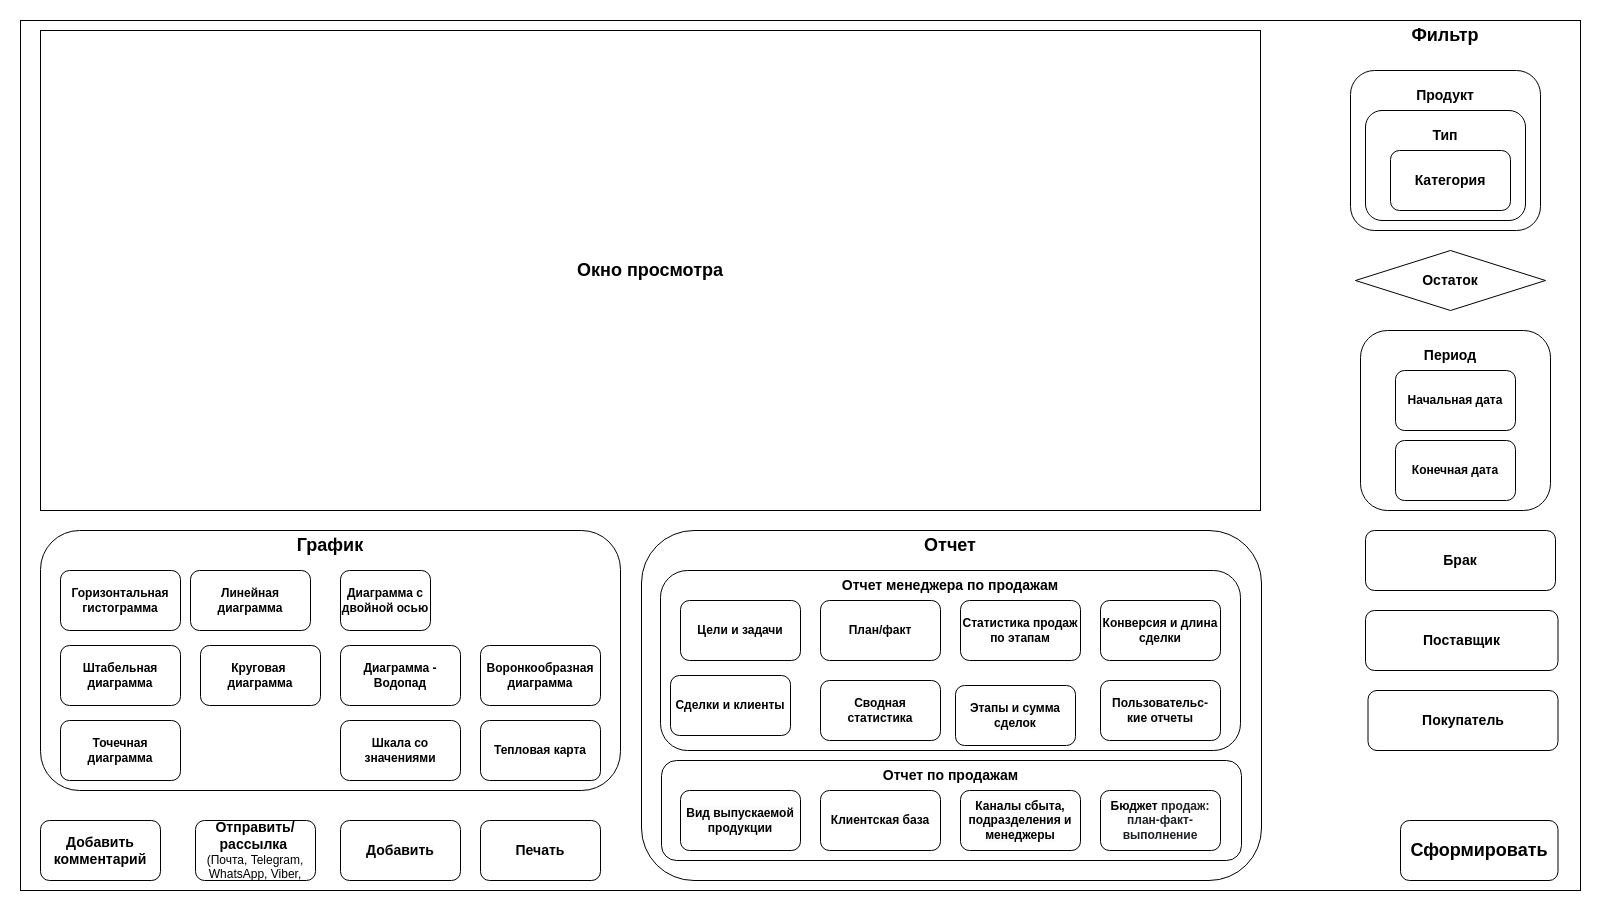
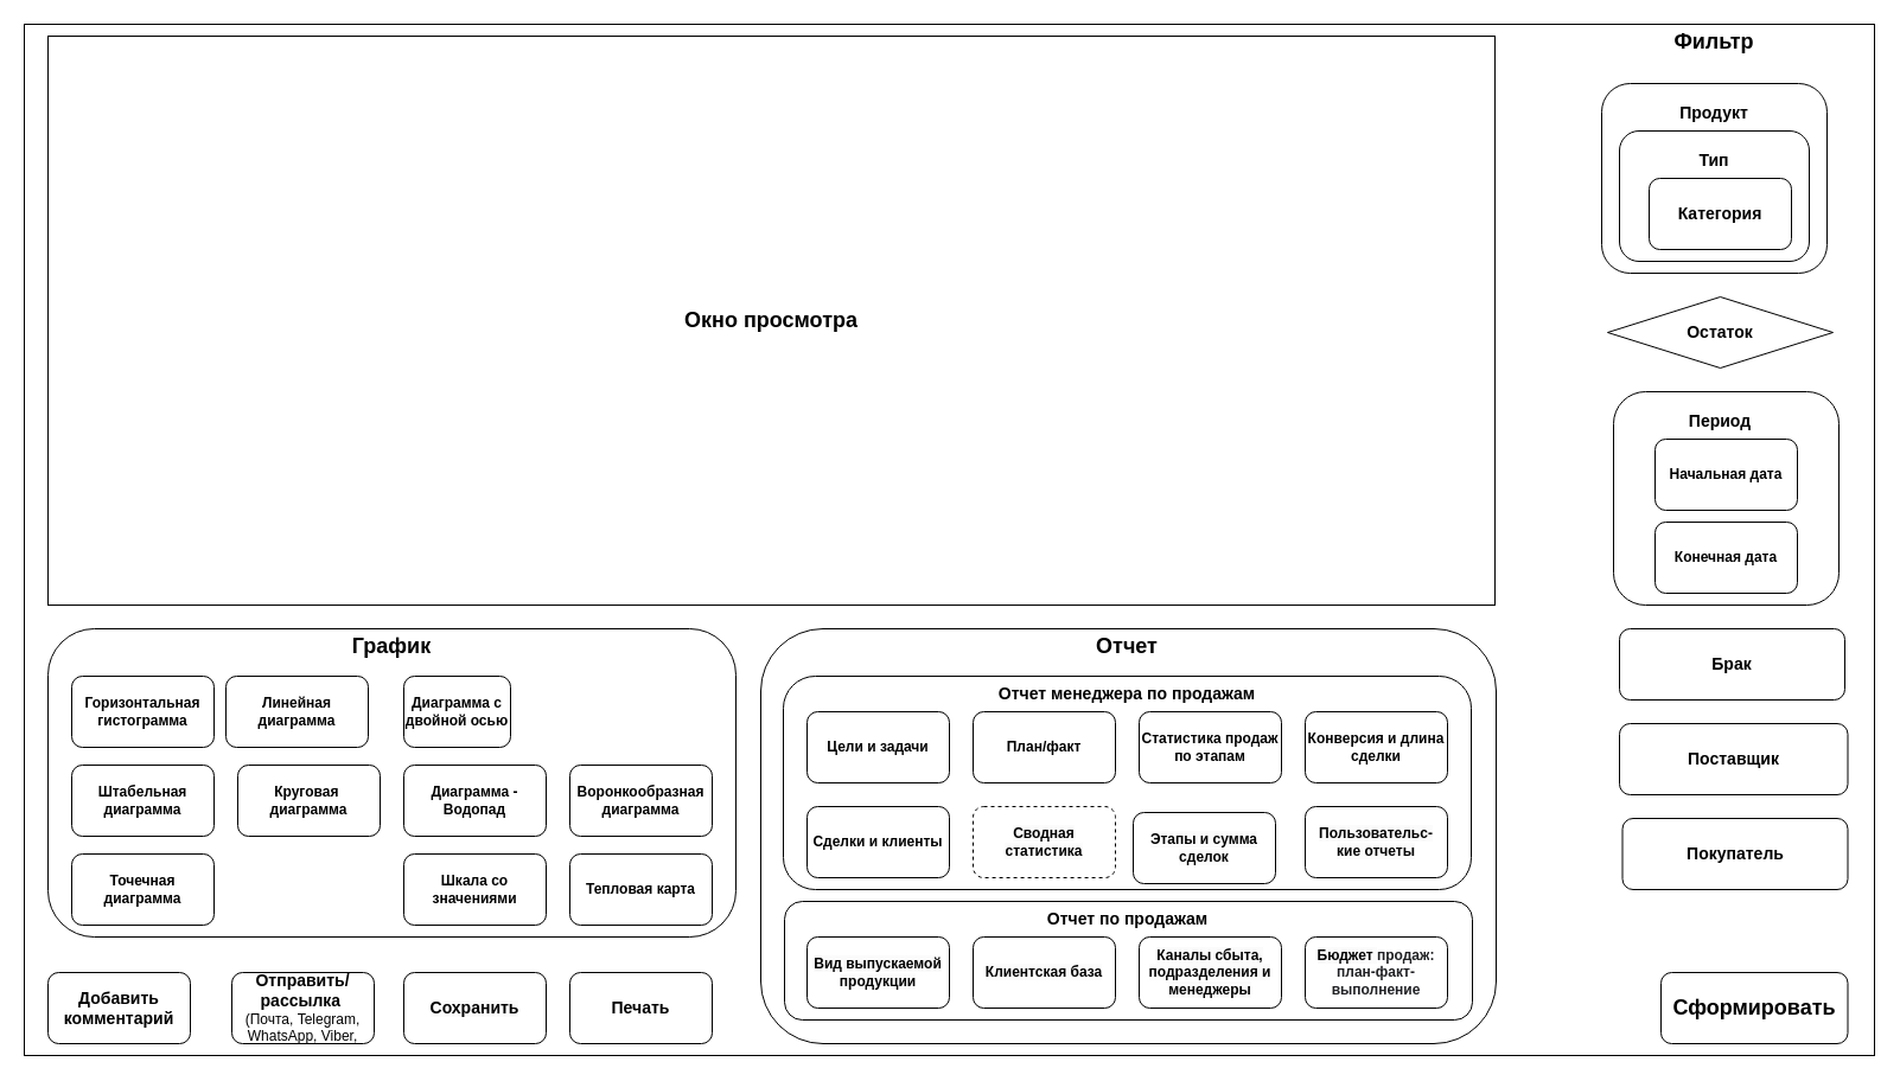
  <mxCell id="0" />
  <mxCell id="1" parent="0" />
  <mxCell id="2" value="" style="rounded=0;whiteSpace=wrap;html=1;" parent="1" vertex="1"><mxGeometry y="20" width="1560" height="870" as="geometry" x="20" /></mxCell>
- <mxCell id="3" value="&lt;b style=&quot;border-color: var(--border-color); color: rgb(0, 0, 0); font-family: Helvetica; font-style: normal; font-variant-ligatures: normal; font-variant-caps: normal; letter-spacing: normal; orphans: 2; text-align: center; text-indent: 0px; text-transform: none; widows: 2; word-spacing: 0px; -webkit-text-stroke-width: 0px; background-color: rgb(251, 251, 251); text-decoration-thickness: initial; text-decoration-style: initial; text-decoration-color: initial;&quot;&gt;&lt;font style=&quot;font-size: 14px;&quot;&gt;Добавить&lt;/font&gt;&lt;/b&gt;" style="rounded=1;whiteSpace=wrap;html=1;" parent="1" vertex="1"><mxGeometry x="340" y="820" width="120" height="60" as="geometry" /></mxCell>
+ <mxCell id="3" value="&lt;b style=&quot;border-color: var(--border-color); color: rgb(0, 0, 0); font-family: Helvetica; font-style: normal; font-variant-ligatures: normal; font-variant-caps: normal; letter-spacing: normal; orphans: 2; text-align: center; text-indent: 0px; text-transform: none; widows: 2; word-spacing: 0px; -webkit-text-stroke-width: 0px; background-color: rgb(251, 251, 251); text-decoration-thickness: initial; text-decoration-style: initial; text-decoration-color: initial;&quot;&gt;&lt;font style=&quot;font-size: 14px;&quot;&gt;Сохранить&lt;/font&gt;&lt;/b&gt;" style="rounded=1;whiteSpace=wrap;html=1;" parent="1" vertex="1"><mxGeometry x="340" y="820" width="120" height="60" as="geometry" /></mxCell>
  <mxCell id="4" value="&lt;b style=&quot;border-color: var(--border-color);&quot;&gt;&lt;font style=&quot;font-size: 14px;&quot;&gt;Печать&lt;/font&gt;&lt;/b&gt;" style="rounded=1;whiteSpace=wrap;html=1;" parent="1" vertex="1"><mxGeometry x="480" y="820" width="120" height="60" as="geometry" /></mxCell>
  <mxCell id="5" value="&lt;b style=&quot;border-color: var(--border-color);&quot;&gt;&lt;font style=&quot;font-size: 14px;&quot;&gt;Добавить комментарий&lt;/font&gt;&lt;/b&gt;" style="rounded=1;whiteSpace=wrap;html=1;" parent="1" vertex="1"><mxGeometry x="40" y="820" width="120" height="60" as="geometry" /></mxCell>
  <mxCell id="6" value="&lt;b style=&quot;border-color: var(--border-color);&quot;&gt;&lt;font style=&quot;font-size: 14px;&quot;&gt;Отправить/рассылка&lt;/font&gt;&lt;/b&gt;&amp;nbsp;&lt;br style=&quot;border-color: var(--border-color);&quot;&gt;(Почта, Telegram, WhatsApp, Viber," style="rounded=1;whiteSpace=wrap;html=1;" parent="1" vertex="1"><mxGeometry x="195" y="820" width="120" height="60" as="geometry" /></mxCell>
  <mxCell id="7" value="&lt;font style=&quot;font-size: 18px;&quot;&gt;&lt;b&gt;Окно просмотра&lt;/b&gt;&lt;/font&gt;" style="rounded=0;whiteSpace=wrap;html=1;" parent="1" vertex="1"><mxGeometry x="40" y="30" width="1220" height="480" as="geometry" /></mxCell>
  <mxCell id="8" style="edgeStyle=orthogonalEdgeStyle;rounded=0;orthogonalLoop=1;jettySize=auto;html=1;exitX=0.5;exitY=1;exitDx=0;exitDy=0;" parent="1" edge="1"><mxGeometry relative="1" as="geometry"><mxPoint x="330" y="830" as="sourcePoint" /><mxPoint x="330" y="830" as="targetPoint" /></mxGeometry></mxCell>
  <mxCell id="9" value="&lt;font style=&quot;font-size: 18px;&quot;&gt;&lt;b&gt;Фильтр&lt;/b&gt;&lt;/font&gt;" style="text;html=1;strokeColor=none;fillColor=none;align=center;verticalAlign=middle;whiteSpace=wrap;rounded=0;" parent="1" vertex="1"><mxGeometry x="1415" y="20" width="60" height="30" as="geometry" /></mxCell>
  <mxCell id="10" value="&lt;font style=&quot;font-size: 18px;&quot;&gt;&lt;b style=&quot;&quot;&gt;Сформировать&lt;/b&gt;&lt;/font&gt;" style="rounded=1;whiteSpace=wrap;html=1;" parent="1" vertex="1"><mxGeometry x="1400" y="820" width="157.5" height="60" as="geometry" /></mxCell>
  <mxCell id="11" value="" style="rounded=1;whiteSpace=wrap;html=1;" parent="1" vertex="1"><mxGeometry x="1350" y="70" width="190" height="160" as="geometry" /></mxCell>
  <mxCell id="12" value="" style="rounded=1;whiteSpace=wrap;html=1;" parent="1" vertex="1"><mxGeometry x="1365" y="110" width="160" height="110" as="geometry" /></mxCell>
  <mxCell id="13" value="&lt;font style=&quot;font-size: 14px;&quot;&gt;&lt;b&gt;Продукт&lt;/b&gt;&lt;/font&gt;" style="text;html=1;strokeColor=none;fillColor=none;align=center;verticalAlign=middle;whiteSpace=wrap;rounded=0;" parent="1" vertex="1"><mxGeometry x="1415" y="80" width="60" height="30" as="geometry" /></mxCell>
  <mxCell id="14" value="&lt;font style=&quot;font-size: 14px;&quot;&gt;&lt;b&gt;Тип&lt;/b&gt;&lt;/font&gt;" style="text;html=1;strokeColor=none;fillColor=none;align=center;verticalAlign=middle;whiteSpace=wrap;rounded=0;" parent="1" vertex="1"><mxGeometry x="1415" y="120" width="60" height="30" as="geometry" /></mxCell>
  <mxCell id="15" value="&lt;font style=&quot;font-size: 14px;&quot;&gt;&lt;b&gt;Категория&lt;/b&gt;&lt;/font&gt;" style="rounded=1;whiteSpace=wrap;html=1;" parent="1" vertex="1"><mxGeometry x="1390" y="150" width="120" height="60" as="geometry" /></mxCell>
  <mxCell id="16" value="&lt;font style=&quot;font-size: 14px;&quot;&gt;&lt;b&gt;Остаток&lt;/b&gt;&lt;/font&gt;" style="rhombus;whiteSpace=wrap;html=1;" parent="1" vertex="1"><mxGeometry x="1355" y="250" width="190" height="60" as="geometry" /></mxCell>
  <mxCell id="17" value="" style="rounded=1;whiteSpace=wrap;html=1;" parent="1" vertex="1"><mxGeometry x="1360" y="330" width="190" height="180" as="geometry" /></mxCell>
  <mxCell id="18" value="&lt;font style=&quot;font-size: 14px;&quot;&gt;&lt;b&gt;Период&lt;/b&gt;&lt;/font&gt;" style="text;html=1;strokeColor=none;fillColor=none;align=center;verticalAlign=middle;whiteSpace=wrap;rounded=0;" parent="1" vertex="1"><mxGeometry x="1420" y="340" width="60" height="30" as="geometry" /></mxCell>
  <mxCell id="19" value="&lt;b&gt;Начальная дата&lt;/b&gt;" style="rounded=1;whiteSpace=wrap;html=1;" parent="1" vertex="1"><mxGeometry x="1395" y="370" width="120" height="60" as="geometry" /></mxCell>
  <mxCell id="20" value="&lt;b&gt;Конечная дата&lt;/b&gt;" style="rounded=1;whiteSpace=wrap;html=1;" parent="1" vertex="1"><mxGeometry x="1395" y="440" width="120" height="60" as="geometry" /></mxCell>
  <mxCell id="21" value="&lt;b&gt;&lt;font style=&quot;font-size: 14px;&quot;&gt;Брак&lt;/font&gt;&lt;/b&gt;" style="rounded=1;whiteSpace=wrap;html=1;" parent="1" vertex="1"><mxGeometry x="1365" y="530" width="190" height="60" as="geometry" /></mxCell>
  <mxCell id="22" value="&lt;font style=&quot;font-size: 14px;&quot;&gt;&lt;b&gt;Поставщик&lt;/b&gt;&lt;/font&gt;" style="rounded=1;whiteSpace=wrap;html=1;" parent="1" vertex="1"><mxGeometry x="1365" y="610" width="192.5" height="60" as="geometry" /></mxCell>
  <mxCell id="23" value="&lt;b&gt;&lt;font style=&quot;font-size: 14px;&quot;&gt;Покупатель&lt;/font&gt;&lt;/b&gt;" style="rounded=1;whiteSpace=wrap;html=1;" parent="1" vertex="1"><mxGeometry x="1367.5" y="690" width="190" height="60" as="geometry" /></mxCell>
  <mxCell id="24" value="" style="rounded=1;whiteSpace=wrap;html=1;" vertex="1" parent="1"><mxGeometry x="40" y="530" width="580" height="260" as="geometry" /></mxCell>
  <mxCell id="25" value="&lt;font style=&quot;font-size: 18px;&quot;&gt;&lt;b style=&quot;&quot;&gt;График&lt;/b&gt;&lt;/font&gt;" style="text;html=1;strokeColor=none;fillColor=none;align=center;verticalAlign=middle;whiteSpace=wrap;rounded=0;" vertex="1" parent="1"><mxGeometry x="225" y="530" width="210" height="30" as="geometry" /></mxCell>
  <mxCell id="26" value="&lt;b&gt;Линейная диаграмма&lt;/b&gt;" style="rounded=1;whiteSpace=wrap;html=1;" vertex="1" parent="1"><mxGeometry x="190" y="570" width="120" height="60" as="geometry" /></mxCell>
  <mxCell id="27" value="&lt;b&gt;Диаграмма с двойной осью&lt;/b&gt;" style="rounded=1;whiteSpace=wrap;html=1;" vertex="1" parent="1"><mxGeometry x="340" y="570" width="90" height="60" as="geometry" /></mxCell>
  <mxCell id="28" value="&lt;b&gt;Штабельная диаграмма&lt;/b&gt;" style="rounded=1;whiteSpace=wrap;html=1;" vertex="1" parent="1"><mxGeometry x="60" y="645" width="120" height="60" as="geometry" /></mxCell>
  <mxCell id="29" value="&lt;b&gt;Круговая&amp;nbsp; диаграмма&lt;/b&gt;" style="rounded=1;whiteSpace=wrap;html=1;" vertex="1" parent="1"><mxGeometry x="200" y="645" width="120" height="60" as="geometry" /></mxCell>
  <mxCell id="30" value="&lt;b&gt;Диаграмма - Водопад&lt;/b&gt;" style="rounded=1;whiteSpace=wrap;html=1;" vertex="1" parent="1"><mxGeometry x="340" y="645" width="120" height="60" as="geometry" /></mxCell>
  <mxCell id="31" value="&lt;b&gt;Воронкообразная&lt;br&gt;диаграмма&lt;br&gt;&lt;/b&gt;" style="rounded=1;whiteSpace=wrap;html=1;" vertex="1" parent="1"><mxGeometry x="480" y="645" width="120" height="60" as="geometry" /></mxCell>
  <mxCell id="32" value="&lt;b&gt;Точечная диаграмма&lt;/b&gt;" style="rounded=1;whiteSpace=wrap;html=1;" vertex="1" parent="1"><mxGeometry x="60" y="720" width="120" height="60" as="geometry" /></mxCell>
  <mxCell id="33" value="&lt;b&gt;Шкала со значениями&lt;/b&gt;" style="rounded=1;whiteSpace=wrap;html=1;" vertex="1" parent="1"><mxGeometry x="340" y="720" width="120" height="60" as="geometry" /></mxCell>
  <mxCell id="34" value="&lt;b&gt;Тепловая карта&lt;/b&gt;" style="rounded=1;whiteSpace=wrap;html=1;" vertex="1" parent="1"><mxGeometry x="480" y="720" width="120" height="60" as="geometry" /></mxCell>
  <mxCell id="35" value="&lt;b&gt;Горизонтальная гистограмма&lt;/b&gt;" style="rounded=1;whiteSpace=wrap;html=1;" vertex="1" parent="1"><mxGeometry x="60" y="570" width="120" height="60" as="geometry" /></mxCell>
  <mxCell id="36" value="" style="rounded=1;whiteSpace=wrap;html=1;" vertex="1" parent="1"><mxGeometry x="641" y="530" width="620" height="350" as="geometry" /></mxCell>
  <mxCell id="37" value="&lt;font style=&quot;font-size: 18px;&quot;&gt;&lt;b style=&quot;&quot;&gt;Отчет&lt;/b&gt;&lt;/font&gt;" style="text;html=1;strokeColor=none;fillColor=none;align=center;verticalAlign=middle;whiteSpace=wrap;rounded=0;" vertex="1" parent="1"><mxGeometry x="920" y="530" width="60" height="30" as="geometry" /></mxCell>
  <mxCell id="38" value="" style="rounded=1;whiteSpace=wrap;html=1;" vertex="1" parent="1"><mxGeometry x="660" y="570" width="580" height="180" as="geometry" /></mxCell>
  <mxCell id="39" value="&lt;b&gt;Цели и задачи&lt;/b&gt;" style="rounded=1;whiteSpace=wrap;html=1;" vertex="1" parent="1"><mxGeometry x="680" y="600" width="120" height="60" as="geometry" /></mxCell>
  <mxCell id="40" value="&lt;b style=&quot;border-color: var(--border-color);&quot;&gt;План/факт&lt;/b&gt;" style="rounded=1;whiteSpace=wrap;html=1;" vertex="1" parent="1"><mxGeometry x="820" y="600" width="120" height="60" as="geometry" /></mxCell>
  <mxCell id="41" value="&lt;b style=&quot;border-color: var(--border-color);&quot;&gt;Статистика продаж по этапам&lt;/b&gt;" style="rounded=1;whiteSpace=wrap;html=1;" vertex="1" parent="1"><mxGeometry x="960" y="600" width="120" height="60" as="geometry" /></mxCell>
  <mxCell id="42" value="&lt;b style=&quot;border-color: var(--border-color);&quot;&gt;Конверсия и длина сделки&lt;/b&gt;" style="rounded=1;whiteSpace=wrap;html=1;" vertex="1" parent="1"><mxGeometry x="1100" y="600" width="120" height="60" as="geometry" /></mxCell>
  <mxCell id="43" value="&lt;b style=&quot;border-color: var(--border-color); font-size: 14px;&quot;&gt;Отчет менеджера по продажам&lt;/b&gt;" style="text;html=1;strokeColor=none;fillColor=none;align=center;verticalAlign=middle;whiteSpace=wrap;rounded=0;" vertex="1" parent="1"><mxGeometry x="820" y="570" width="260" height="30" as="geometry" /></mxCell>
- <mxCell id="44" value="&lt;b style=&quot;border-color: var(--border-color);&quot;&gt;Сделки и клиенты&lt;/b&gt;" style="rounded=1;whiteSpace=wrap;html=1;" vertex="1" parent="1"><mxGeometry x="670" y="675" width="120" height="60" as="geometry" /></mxCell>
- <mxCell id="45" value="&lt;meta charset=&quot;utf-8&quot;&gt;&lt;b style=&quot;border-color: var(--border-color); color: rgb(0, 0, 0); font-family: Helvetica; font-size: 12px; font-style: normal; font-variant-ligatures: normal; font-variant-caps: normal; letter-spacing: normal; orphans: 2; text-align: center; text-indent: 0px; text-transform: none; widows: 2; word-spacing: 0px; -webkit-text-stroke-width: 0px; background-color: rgb(251, 251, 251); text-decoration-thickness: initial; text-decoration-style: initial; text-decoration-color: initial;&quot;&gt;&lt;font style=&quot;border-color: var(--border-color); font-size: 12px;&quot;&gt;Сводная статистика&lt;/font&gt;&lt;/b&gt;" style="rounded=1;whiteSpace=wrap;html=1;" vertex="1" parent="1"><mxGeometry x="820" y="680" width="120" height="60" as="geometry" /></mxCell>
+ <mxCell id="44" value="&lt;b style=&quot;border-color: var(--border-color);&quot;&gt;Сделки и клиенты&lt;/b&gt;" style="rounded=1;whiteSpace=wrap;html=1;" vertex="1" parent="1"><mxGeometry x="680" y="680" width="120" height="60" as="geometry" /></mxCell>
+ <mxCell id="45" value="&lt;meta charset=&quot;utf-8&quot;&gt;&lt;b style=&quot;border-color: var(--border-color); color: rgb(0, 0, 0); font-family: Helvetica; font-size: 12px; font-style: normal; font-variant-ligatures: normal; font-variant-caps: normal; letter-spacing: normal; orphans: 2; text-align: center; text-indent: 0px; text-transform: none; widows: 2; word-spacing: 0px; -webkit-text-stroke-width: 0px; background-color: rgb(251, 251, 251); text-decoration-thickness: initial; text-decoration-style: initial; text-decoration-color: initial;&quot;&gt;&lt;font style=&quot;border-color: var(--border-color); font-size: 12px;&quot;&gt;Сводная статистика&lt;/font&gt;&lt;/b&gt;" style="rounded=1;whiteSpace=wrap;html=1;dashed=1;" vertex="1" parent="1"><mxGeometry x="820" y="680" width="120" height="60" as="geometry" /></mxCell>
  <mxCell id="46" value="&lt;meta charset=&quot;utf-8&quot;&gt;&lt;b style=&quot;border-color: var(--border-color); color: rgb(0, 0, 0); font-family: Helvetica; font-size: 12px; font-style: normal; font-variant-ligatures: normal; font-variant-caps: normal; letter-spacing: normal; orphans: 2; text-align: center; text-indent: 0px; text-transform: none; widows: 2; word-spacing: 0px; -webkit-text-stroke-width: 0px; background-color: rgb(251, 251, 251); text-decoration-thickness: initial; text-decoration-style: initial; text-decoration-color: initial;&quot;&gt;Этапы и сумма сделок&lt;/b&gt;" style="rounded=1;whiteSpace=wrap;html=1;" vertex="1" parent="1"><mxGeometry x="955" y="685" width="120" height="60" as="geometry" /></mxCell>
  <mxCell id="47" value="&lt;meta charset=&quot;utf-8&quot;&gt;&lt;b style=&quot;border-color: var(--border-color); color: rgb(0, 0, 0); font-family: Helvetica; font-size: 12px; font-style: normal; font-variant-ligatures: normal; font-variant-caps: normal; letter-spacing: normal; orphans: 2; text-align: center; text-indent: 0px; text-transform: none; widows: 2; word-spacing: 0px; -webkit-text-stroke-width: 0px; background-color: rgb(251, 251, 251); text-decoration-thickness: initial; text-decoration-style: initial; text-decoration-color: initial;&quot;&gt;Пользовательс-&lt;br style=&quot;border-color: var(--border-color);&quot;&gt;кие отчеты&lt;/b&gt;" style="rounded=1;whiteSpace=wrap;html=1;" vertex="1" parent="1"><mxGeometry x="1100" y="680" width="120" height="60" as="geometry" /></mxCell>
  <mxCell id="48" value="" style="rounded=1;whiteSpace=wrap;html=1;" vertex="1" parent="1"><mxGeometry x="661" y="760" width="580" height="100" as="geometry" /></mxCell>
  <mxCell id="49" value="&lt;b style=&quot;border-color: var(--border-color); font-size: 14px;&quot;&gt;Отчет по продажам&lt;/b&gt;" style="text;html=1;strokeColor=none;fillColor=none;align=center;verticalAlign=middle;whiteSpace=wrap;rounded=0;" vertex="1" parent="1"><mxGeometry x="849.5" y="760" width="201" height="30" as="geometry" /></mxCell>
  <mxCell id="50" value="&lt;meta charset=&quot;utf-8&quot;&gt;&lt;b style=&quot;border-color: var(--border-color); color: rgb(0, 0, 0); font-family: Helvetica; font-size: 12px; font-style: normal; font-variant-ligatures: normal; font-variant-caps: normal; letter-spacing: normal; orphans: 2; text-align: center; text-indent: 0px; text-transform: none; widows: 2; word-spacing: 0px; -webkit-text-stroke-width: 0px; background-color: rgb(251, 251, 251); text-decoration-thickness: initial; text-decoration-style: initial; text-decoration-color: initial;&quot;&gt;Вид выпускаемой продукции&lt;/b&gt;" style="rounded=1;whiteSpace=wrap;html=1;" vertex="1" parent="1"><mxGeometry x="680" y="790" width="120" height="60" as="geometry" /></mxCell>
  <mxCell id="51" value="&lt;meta charset=&quot;utf-8&quot;&gt;&lt;b style=&quot;border-color: var(--border-color); color: rgb(0, 0, 0); font-family: Helvetica; font-size: 12px; font-style: normal; font-variant-ligatures: normal; font-variant-caps: normal; letter-spacing: normal; orphans: 2; text-align: center; text-indent: 0px; text-transform: none; widows: 2; word-spacing: 0px; -webkit-text-stroke-width: 0px; background-color: rgb(251, 251, 251); text-decoration-thickness: initial; text-decoration-style: initial; text-decoration-color: initial;&quot;&gt;Клиентская база&lt;/b&gt;" style="rounded=1;whiteSpace=wrap;html=1;" vertex="1" parent="1"><mxGeometry x="820" y="790" width="120" height="60" as="geometry" /></mxCell>
  <mxCell id="52" value="&lt;meta charset=&quot;utf-8&quot;&gt;&lt;b style=&quot;border-color: var(--border-color); color: rgb(0, 0, 0); font-family: Helvetica; font-size: 12px; font-style: normal; font-variant-ligatures: normal; font-variant-caps: normal; letter-spacing: normal; orphans: 2; text-align: center; text-indent: 0px; text-transform: none; widows: 2; word-spacing: 0px; -webkit-text-stroke-width: 0px; background-color: rgb(251, 251, 251); text-decoration-thickness: initial; text-decoration-style: initial; text-decoration-color: initial;&quot;&gt;Каналы сбыта, подразделения и менеджеры&lt;/b&gt;" style="rounded=1;whiteSpace=wrap;html=1;" vertex="1" parent="1"><mxGeometry x="960" y="790" width="120" height="60" as="geometry" /></mxCell>
  <mxCell id="53" value="&lt;meta charset=&quot;utf-8&quot;&gt;&lt;b style=&quot;border-color: var(--border-color); color: rgb(0, 0, 0); font-family: Helvetica; font-size: 12px; font-style: normal; font-variant-ligatures: normal; font-variant-caps: normal; letter-spacing: normal; orphans: 2; text-align: center; text-indent: 0px; text-transform: none; widows: 2; word-spacing: 0px; -webkit-text-stroke-width: 0px; background-color: rgb(251, 251, 251); text-decoration-thickness: initial; text-decoration-style: initial; text-decoration-color: initial;&quot;&gt;Бюджет&amp;nbsp;&lt;span style=&quot;border-color: var(--border-color); color: rgb(32, 33, 36); font-family: &amp;quot;Google Sans&amp;quot;, arial, sans-serif; text-align: left; background-color: rgb(255, 255, 255);&quot;&gt;продаж&lt;/span&gt;&lt;span style=&quot;border-color: var(--border-color); color: rgb(32, 33, 36); font-family: &amp;quot;Google Sans&amp;quot;, arial, sans-serif; text-align: left; background-color: rgb(255, 255, 255);&quot;&gt;: план-факт-выполнение&lt;/span&gt;&lt;/b&gt;" style="rounded=1;whiteSpace=wrap;html=1;" vertex="1" parent="1"><mxGeometry x="1100" y="790" width="120" height="60" as="geometry" /></mxCell>
  <mxCell id="54" style="edgeStyle=orthogonalEdgeStyle;rounded=0;orthogonalLoop=1;jettySize=auto;html=1;exitX=0.5;exitY=1;exitDx=0;exitDy=0;" edge="1" parent="1" source="48" target="48"><mxGeometry relative="1" as="geometry" /></mxCell>
